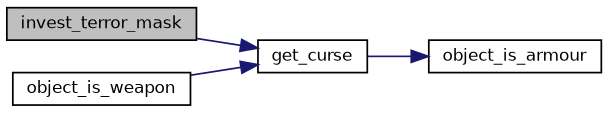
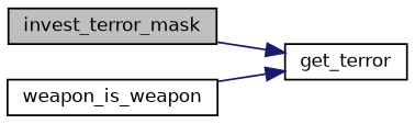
  digraph {
    rankdir=LR
    node [color=black fillcolor=white fontname=Helvetica fontsize=10 shape=record style=filled]
    edge [color=midnightblue fontname=Helvetica fontsize=10 labelfontname=Helvetica labelfontsize=10 style=solid]
    n1 [fillcolor=grey75 fontcolor=black height=0.2 label=invest_terror_mask width=0.4]
-   n2 [height=0.2 label=get_curse width=0.4]
-   n3 [height=0.2 label=object_is_armour width=0.4]
-   n4 [height=0.2 label=object_is_weapon width=0.4]
+   n2 [height=0.2 label=get_terror width=0.4]
+   n4 [height=0.2 label=weapon_is_weapon width=0.4]
    n1 -> n2
-   n2 -> n3
    n4 -> n2
  }
